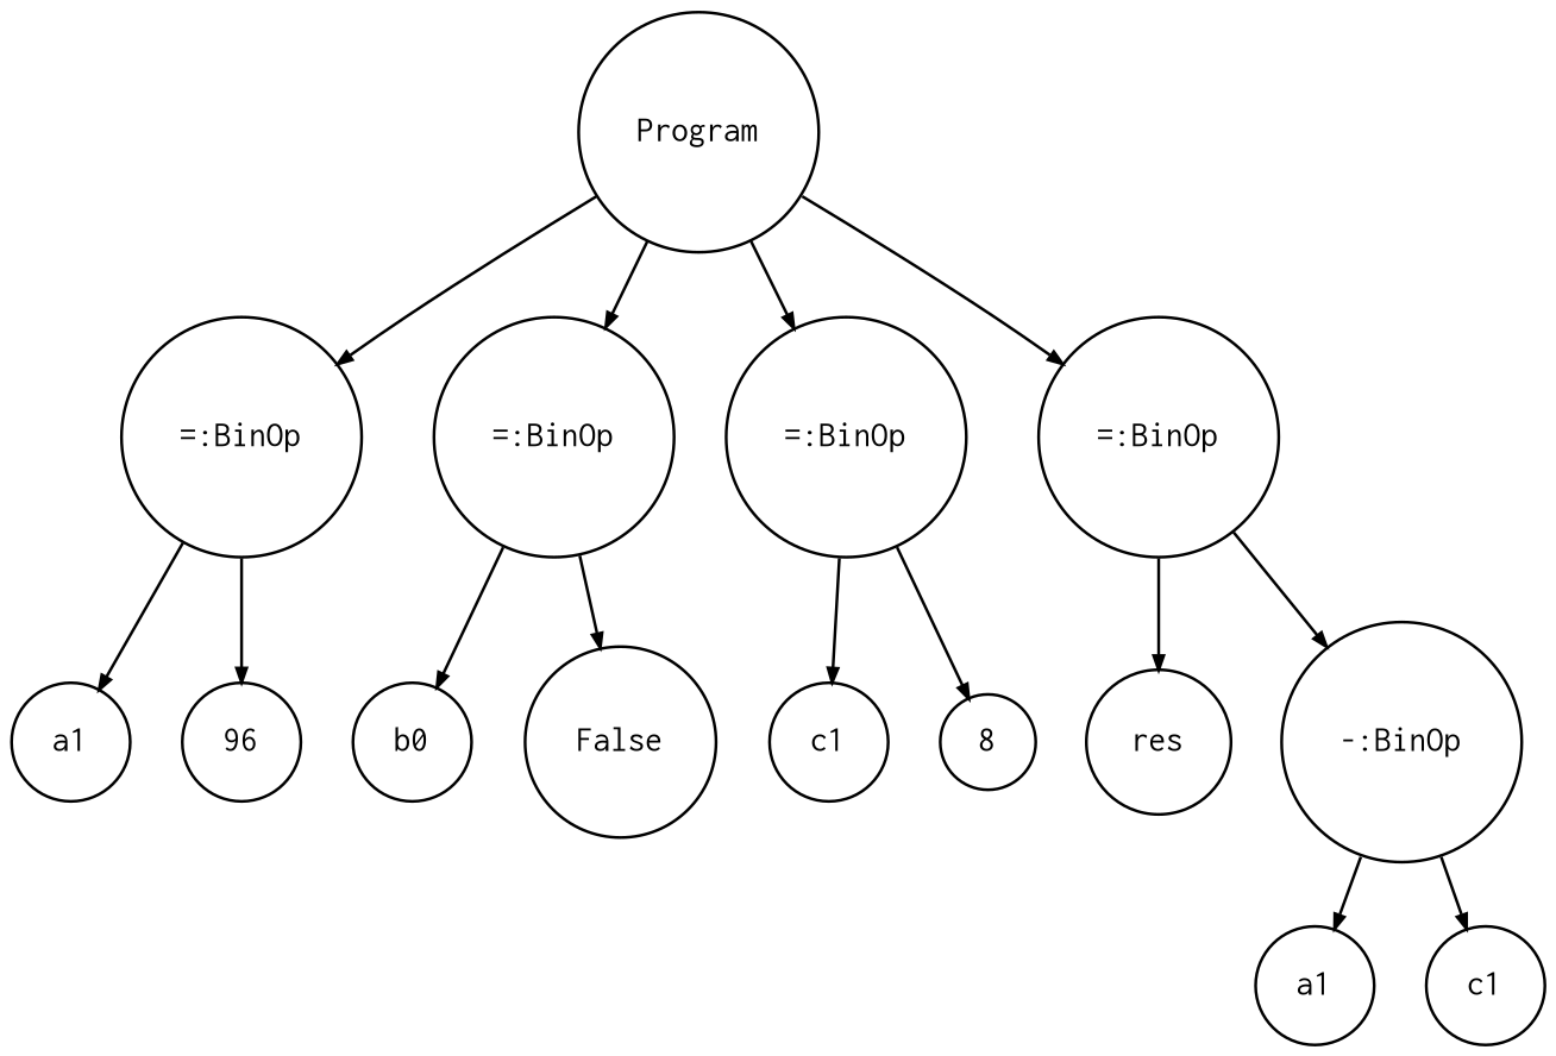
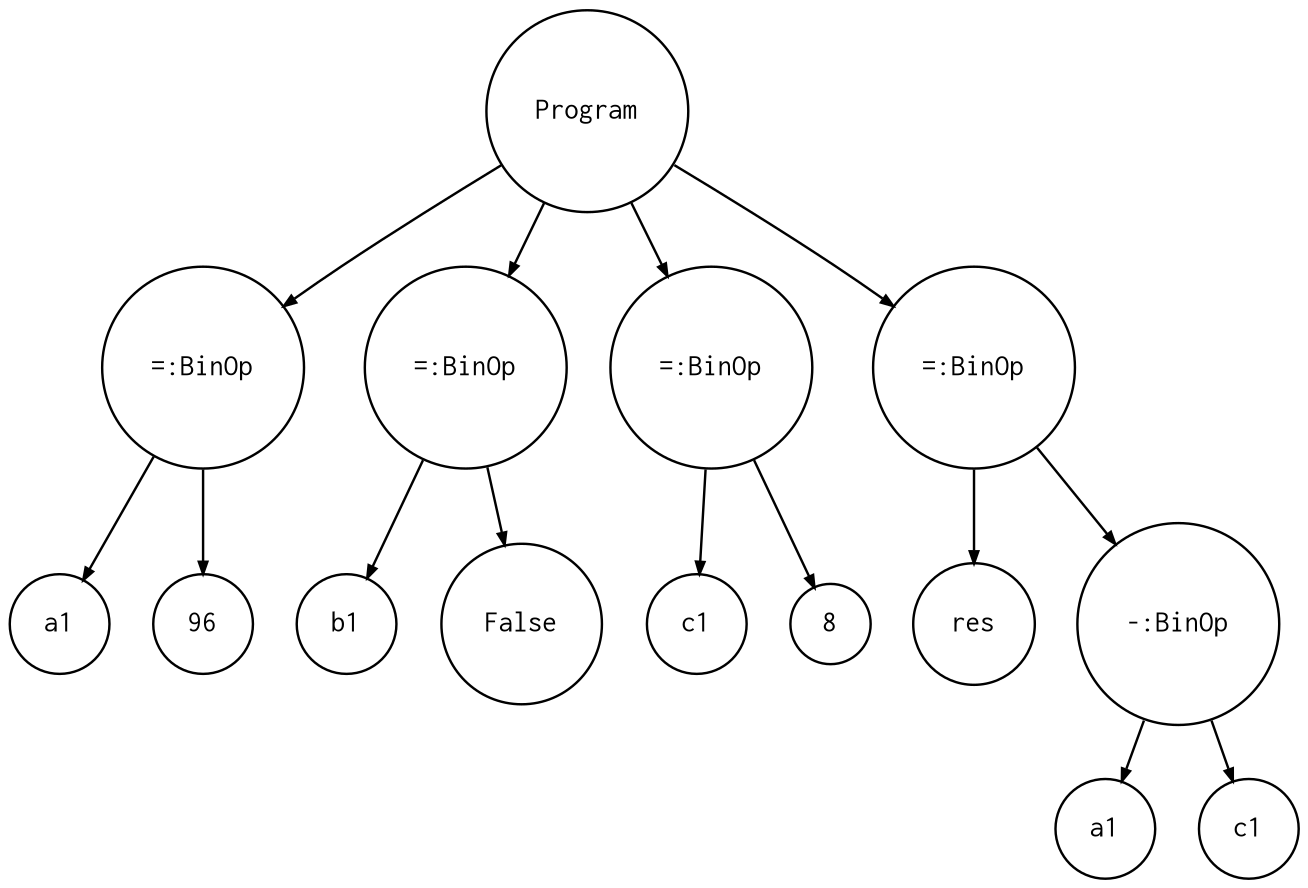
  digraph {
    ranksep=.3
    node [fontname=Courier fontsize=12 shape=circle]
    edge [arrowsize=.5]
    n1 [height=.1 label="=:BinOp"]
    n2 [height=.1 label=a1]
    n3 [height=.1 label=96]
    Program [height=.1]
    n5 [height=.1 label="=:BinOp"]
    n6 [height=.1 label="=:BinOp"]
    n7 [height=.1 label="=:BinOp"]
-   n8 [height=.1 label=b0]
+   n8 [height=.1 label=b1]
    n9 [height=.1 label=False]
    n10 [height=.1 label=c1]
    n11 [height=.1 label=8]
    n12 [height=.1 label=res]
    n13 [height=.1 label="-:BinOp"]
    n14 [height=.1 label=a1]
    n15 [height=.1 label=c1]
    n1 -> n2
    n1 -> n3
    Program -> n1
    Program -> n5
    Program -> n6
    Program -> n7
    n5 -> n8
    n5 -> n9
    n6 -> n10
    n6 -> n11
    n7 -> n12
    n7 -> n13
    n13 -> n14
    n13 -> n15
  }
